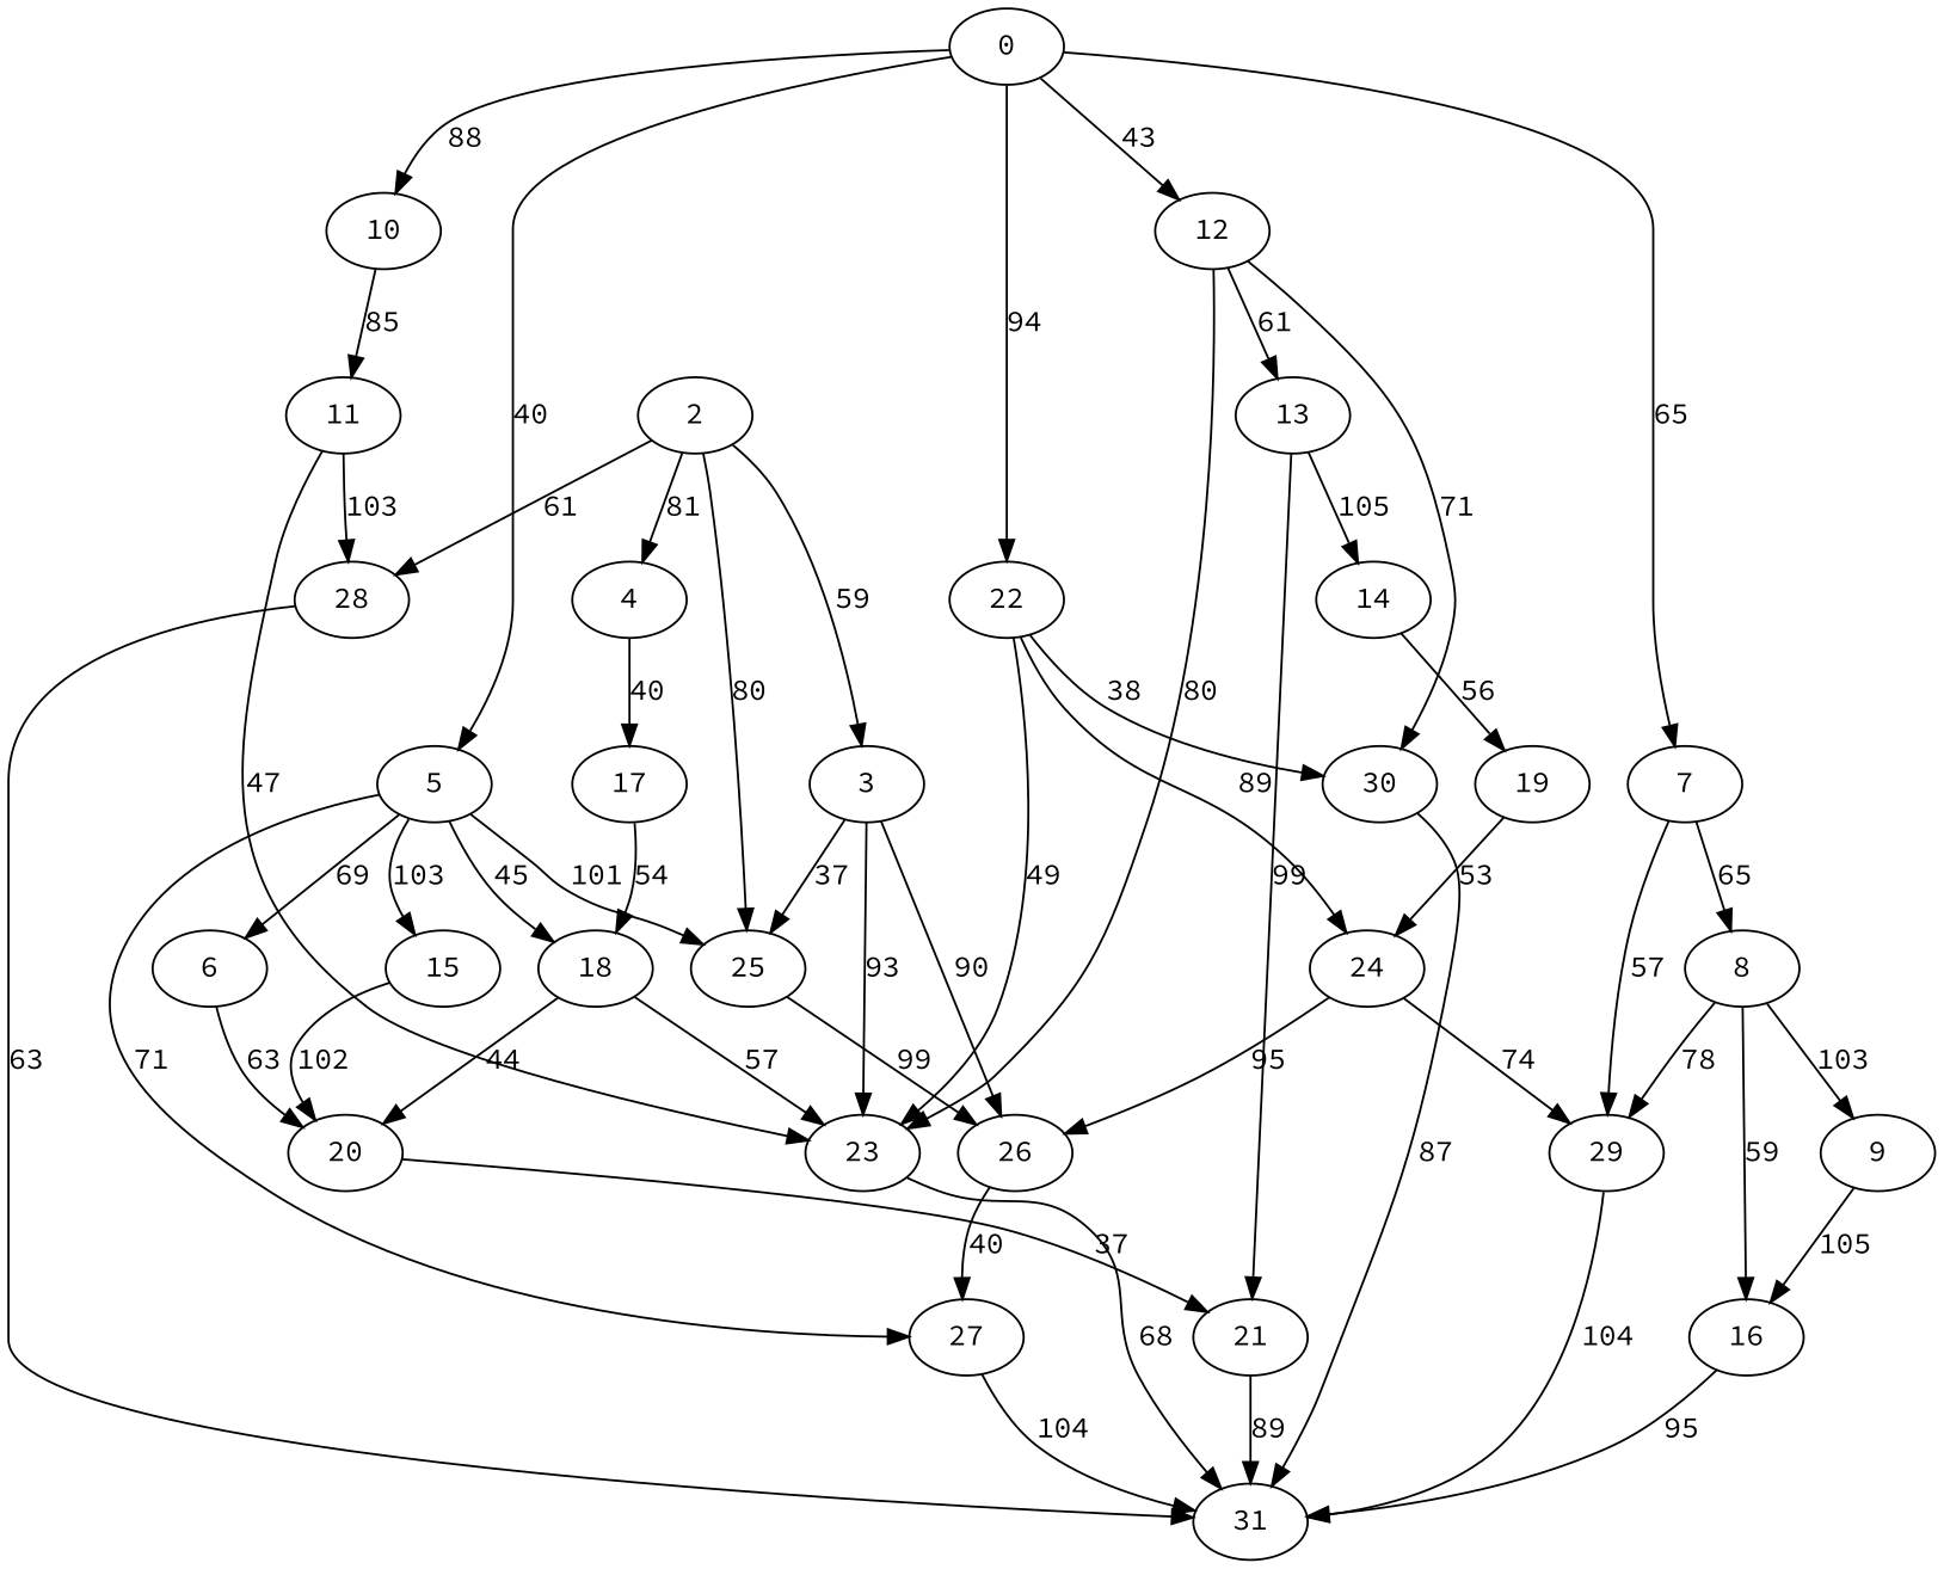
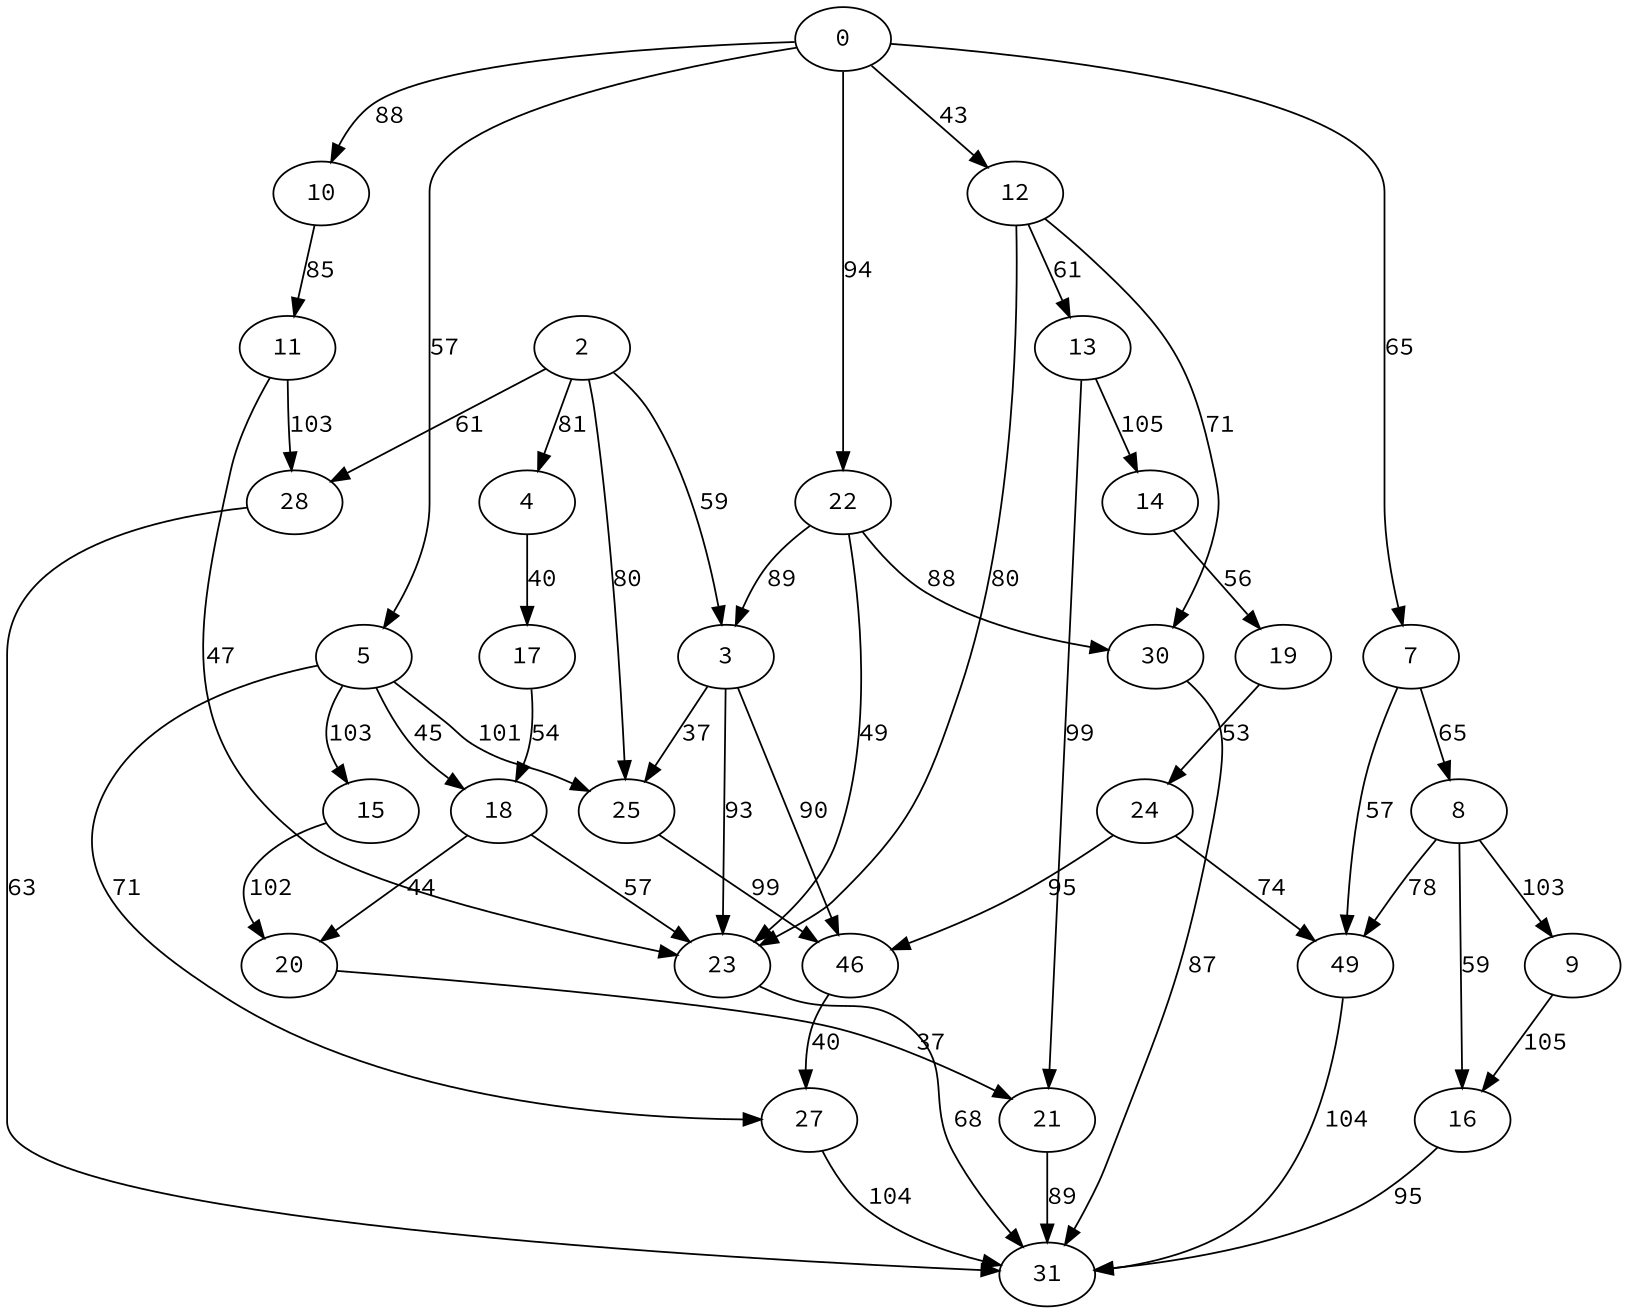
  digraph {
    fontname="Source Code Pro"
    node [fontname="Source Code Pro"]
    edge [fontname="Source Code Pro"]
    0
    5
    7
    10
    12
    22
    25
-   6
    15
    18
    27
    8
-   29
+   29 [label=49]
    11
    23
    13
    30
    24
    2
    3
    4
    28
-   26
+   26 [label=46]
    20
    31
    9
    16
    21
    14
    17
    19
-   0 -> 5 [label=40]
+   0 -> 5 [label=57]
    0 -> 7 [label=65]
    0 -> 10 [label=88]
    0 -> 12 [label=43]
    0 -> 22 [label=94]
    5 -> 25 [label=101]
-   5 -> 6 [label=69]
    5 -> 15 [label=103]
    5 -> 18 [label=45]
    5 -> 27 [label=71]
    7 -> 8 [label=65]
    7 -> 29 [label=57]
    10 -> 11 [label=85]
    12 -> 23 [label=80]
    12 -> 13 [label=61]
    12 -> 30 [label=71]
    22 -> 23 [label=49]
-   22 -> 30 [label=38]
-   22 -> 24 [label=89]
+   22 -> 30 [label=88]
+   22 -> 3 [label=89]
    25 -> 26 [label=99]
-   6 -> 20 [label=63]
    15 -> 20 [label=102]
    18 -> 23 [label=57]
    18 -> 20 [label=44]
    27 -> 31 [label=104]
    8 -> 29 [label=78]
    8 -> 9 [label=103]
    8 -> 16 [label=59]
    29 -> 31 [label=104]
    11 -> 23 [label=47]
    11 -> 28 [label=103]
    23 -> 31 [label=68]
    13 -> 21 [label=99]
    13 -> 14 [label=105]
    30 -> 31 [label=87]
    24 -> 29 [label=74]
    24 -> 26 [label=95]
    2 -> 25 [label=80]
    2 -> 3 [label=59]
    2 -> 4 [label=81]
    2 -> 28 [label=61]
    3 -> 25 [label=37]
    3 -> 23 [label=93]
    3 -> 26 [label=90]
    4 -> 17 [label=40]
    28 -> 31 [label=63]
    26 -> 27 [label=40]
    20 -> 21 [label=37]
    9 -> 16 [label=105]
    16 -> 31 [label=95]
    21 -> 31 [label=89]
    14 -> 19 [label=56]
    17 -> 18 [label=54]
    19 -> 24 [label=53]
  }
